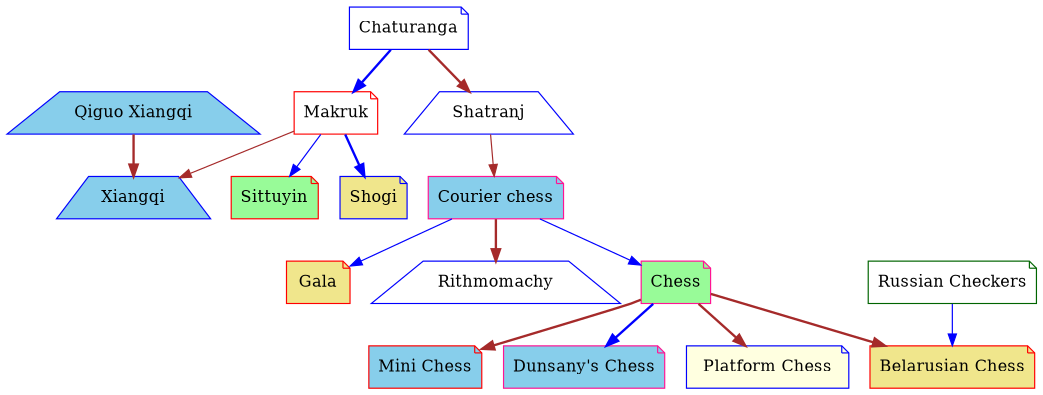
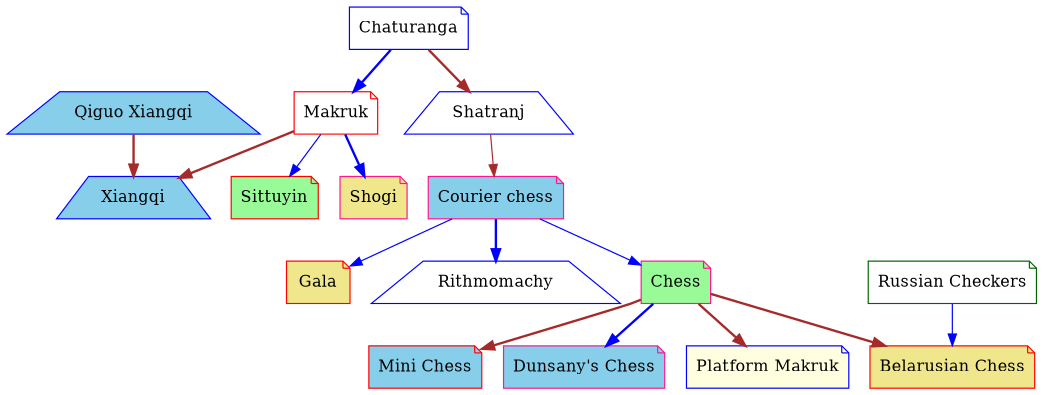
  digraph {
    node [color=blue fillcolor=white shape=note style=filled]
    edge [color=brown style=bold]
    Makruk [color=red]
    Chaturanga
    Shatranj [shape=trapezium]
    Sittuyin [color=red fillcolor=palegreen]
    Xiangqi [fillcolor=skyblue shape=trapezium]
-   Shogi [fillcolor=khaki]
+   Shogi [color=deeppink fillcolor=khaki]
    "Courier chess" [color=deeppink fillcolor=skyblue]
    Gala [color=red fillcolor=khaki]
    Rithmomachy [shape=trapezium]
    Chess [color=deeppink fillcolor=palegreen]
    "Qiguo Xiangqi" [fillcolor=skyblue shape=trapezium]
    "Mini Chess" [color=red fillcolor=skyblue]
    "Dunsany's Chess" [color=deeppink fillcolor=skyblue]
-   "Platform Chess" [fillcolor=lightyellow]
+   "Platform Chess" [fillcolor=lightyellow label="Platform Makruk"]
    "Belarusian Chess" [color=red fillcolor=khaki]
    "Russian Checkers" [color=darkgreen]
    Makruk -> Sittuyin [color=blue style=solid]
-   Makruk -> Xiangqi [style=solid]
+   Makruk -> Xiangqi
    Makruk -> Shogi [color=blue]
    Chaturanga -> Makruk [color=blue]
    Chaturanga -> Shatranj
    Shatranj -> "Courier chess" [style=solid]
    "Courier chess" -> Gala [color=blue style=solid]
-   "Courier chess" -> Rithmomachy
+   "Courier chess" -> Rithmomachy [color=blue]
    "Courier chess" -> Chess [color=blue style=solid]
    Chess -> "Mini Chess"
    Chess -> "Dunsany's Chess" [color=blue]
    Chess -> "Platform Chess"
    Chess -> "Belarusian Chess"
    "Qiguo Xiangqi" -> Xiangqi
    "Russian Checkers" -> "Belarusian Chess" [color=blue style=solid]
  }
